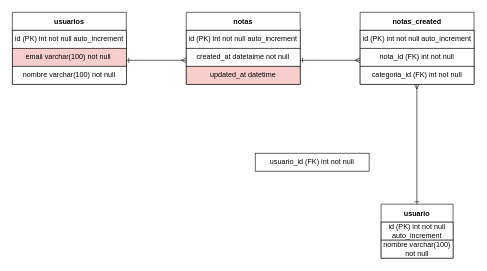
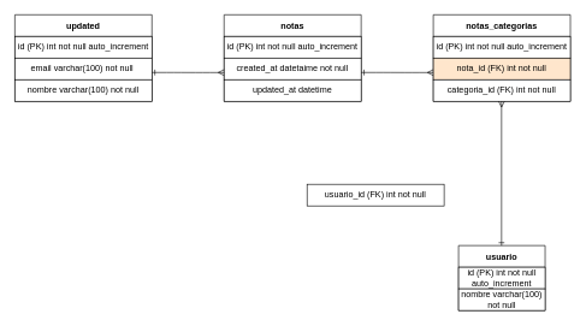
  <mxCell id="0" />
  <mxCell id="1" parent="0" />
- <mxCell id="2" value="usuarios" style="swimlane;startSize=30;" vertex="1" parent="1"><mxGeometry x="20" y="20" width="190" height="120" as="geometry" /></mxCell>
+ <mxCell id="2" value="updated" style="swimlane;startSize=30;" vertex="1" parent="1"><mxGeometry x="20" y="20" width="190" height="120" as="geometry" /></mxCell>
  <mxCell id="3" value="id (PK) int not null auto_increment" style="rounded=0;whiteSpace=wrap;html=1;" vertex="1" parent="2"><mxGeometry y="30" width="190" height="30" as="geometry" /></mxCell>
- <mxCell id="4" value="email varchar(100) not null&amp;nbsp;" style="rounded=0;whiteSpace=wrap;html=1;fillColor=#f8cecc;" vertex="1" parent="2"><mxGeometry y="60" width="190" height="30" as="geometry" /></mxCell>
+ <mxCell id="4" value="email varchar(100) not null&amp;nbsp;" style="rounded=0;whiteSpace=wrap;html=1;" vertex="1" parent="2"><mxGeometry y="60" width="190" height="30" as="geometry" /></mxCell>
  <mxCell id="5" value="nombre varchar(100) not null" style="rounded=0;whiteSpace=wrap;html=1;" vertex="1" parent="2"><mxGeometry y="90" width="190" height="30" as="geometry" /></mxCell>
  <mxCell id="6" value="notas" style="swimlane;startSize=30;" vertex="1" parent="1"><mxGeometry x="310" y="20" width="190" height="120" as="geometry"><mxRectangle x="250" y="40" width="60" height="30" as="alternateBounds" /></mxGeometry></mxCell>
  <mxCell id="7" value="id (PK) int not null auto_increment" style="rounded=0;whiteSpace=wrap;html=1;" vertex="1" parent="6"><mxGeometry y="30" width="190" height="30" as="geometry" /></mxCell>
  <mxCell id="8" value="created_at datetaime not null" style="rounded=0;whiteSpace=wrap;html=1;" vertex="1" parent="6"><mxGeometry y="60" width="190" height="30" as="geometry" /></mxCell>
- <mxCell id="9" value="updated_at datetime" style="rounded=0;whiteSpace=wrap;html=1;fillColor=#f8cecc;" vertex="1" parent="6"><mxGeometry y="90" width="190" height="30" as="geometry" /></mxCell>
+ <mxCell id="9" value="updated_at datetime" style="rounded=0;whiteSpace=wrap;html=1;" vertex="1" parent="6"><mxGeometry y="90" width="190" height="30" as="geometry" /></mxCell>
  <mxCell id="10" value="usuario_id (FK) int not null" style="rounded=0;whiteSpace=wrap;html=1;" vertex="1" parent="1"><mxGeometry x="425" y="255" width="190" height="30" as="geometry" /></mxCell>
  <mxCell id="11" value="" style="edgeStyle=entityRelationEdgeStyle;endArrow=ERmany;startArrow=ERone;endFill=0;startFill=0;entryX=0;entryY=0.193;entryDx=0;entryDy=0;entryPerimeter=0;" edge="1" parent="1"><mxGeometry width="100" height="100" relative="1" as="geometry"><mxPoint x="500" y="100" as="sourcePoint" /><mxPoint x="600" y="100.09" as="targetPoint" /></mxGeometry></mxCell>
- <mxCell id="12" value="notas_created" style="swimlane;startSize=30;" vertex="1" parent="1"><mxGeometry x="600" y="20" width="190" height="120" as="geometry" /></mxCell>
+ <mxCell id="12" value="notas_categorias" style="swimlane;startSize=30;" vertex="1" parent="1"><mxGeometry x="600" y="20" width="190" height="120" as="geometry" /></mxCell>
  <mxCell id="13" value="id (PK) int not null auto_increment" style="rounded=0;whiteSpace=wrap;html=1;" vertex="1" parent="12"><mxGeometry y="30" width="190" height="30" as="geometry" /></mxCell>
- <mxCell id="14" value="nota_id (FK) int not null" style="rounded=0;whiteSpace=wrap;html=1;" vertex="1" parent="12"><mxGeometry y="60" width="190" height="30" as="geometry" /></mxCell>
+ <mxCell id="14" value="nota_id (FK) int not null" style="rounded=0;whiteSpace=wrap;html=1;fillColor=#ffe6cc;" vertex="1" parent="12"><mxGeometry y="60" width="190" height="30" as="geometry" /></mxCell>
  <mxCell id="15" value="categoria_id (FK) int not null" style="rounded=0;whiteSpace=wrap;html=1;" vertex="1" parent="12"><mxGeometry y="90" width="190" height="30" as="geometry" /></mxCell>
  <mxCell id="16" value="" style="edgeStyle=entityRelationEdgeStyle;endArrow=ERmany;startArrow=ERone;endFill=0;startFill=0;entryX=0;entryY=0.193;entryDx=0;entryDy=0;entryPerimeter=0;" edge="1" parent="1"><mxGeometry width="100" height="100" relative="1" as="geometry"><mxPoint x="210" y="100" as="sourcePoint" /><mxPoint x="310" y="100.09" as="targetPoint" /></mxGeometry></mxCell>
  <mxCell id="17" value="usuario" style="swimlane;startSize=30;" vertex="1" parent="1"><mxGeometry x="635" y="340" width="120" height="90" as="geometry" /></mxCell>
  <mxCell id="18" value="id (PK) int not null auto_increment" style="rounded=0;whiteSpace=wrap;html=1;" vertex="1" parent="17"><mxGeometry y="30" width="120" height="30" as="geometry" /></mxCell>
  <mxCell id="19" value="nombre varchar(100) not null" style="rounded=0;whiteSpace=wrap;html=1;" vertex="1" parent="17"><mxGeometry y="60" width="120" height="30" as="geometry" /></mxCell>
  <mxCell id="20" value="" style="endArrow=ERmany;html=1;rounded=0;startArrow=ERone;startFill=0;endFill=0;" edge="1" parent="1"><mxGeometry width="50" height="50" relative="1" as="geometry"><mxPoint x="694.58" y="340" as="sourcePoint" /><mxPoint x="694.58" y="140" as="targetPoint" /></mxGeometry></mxCell>
